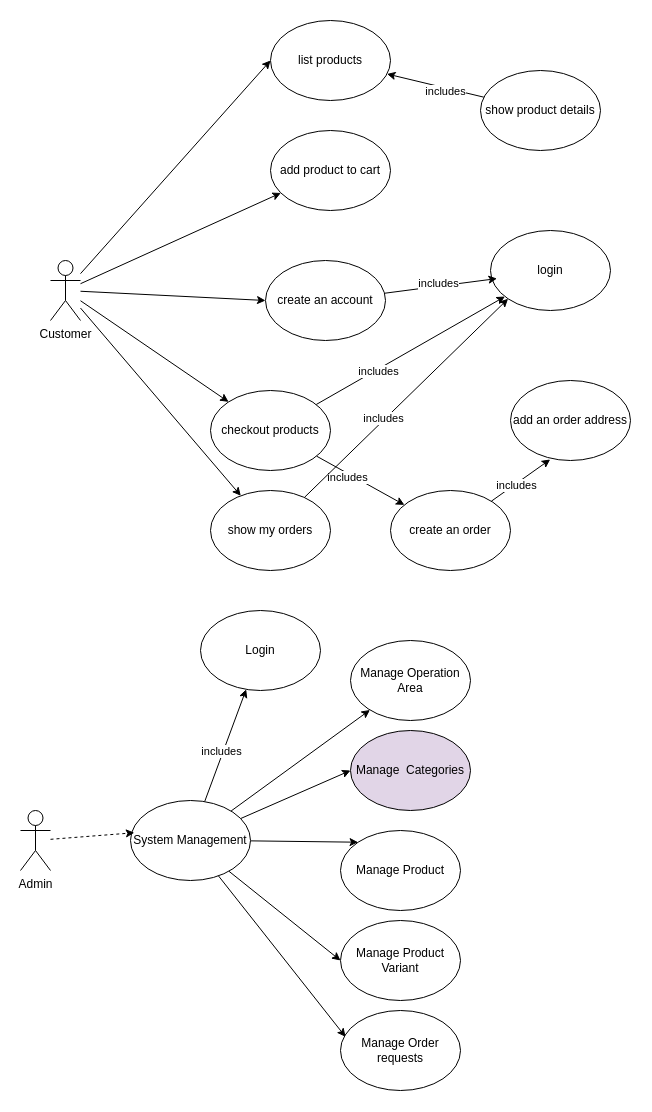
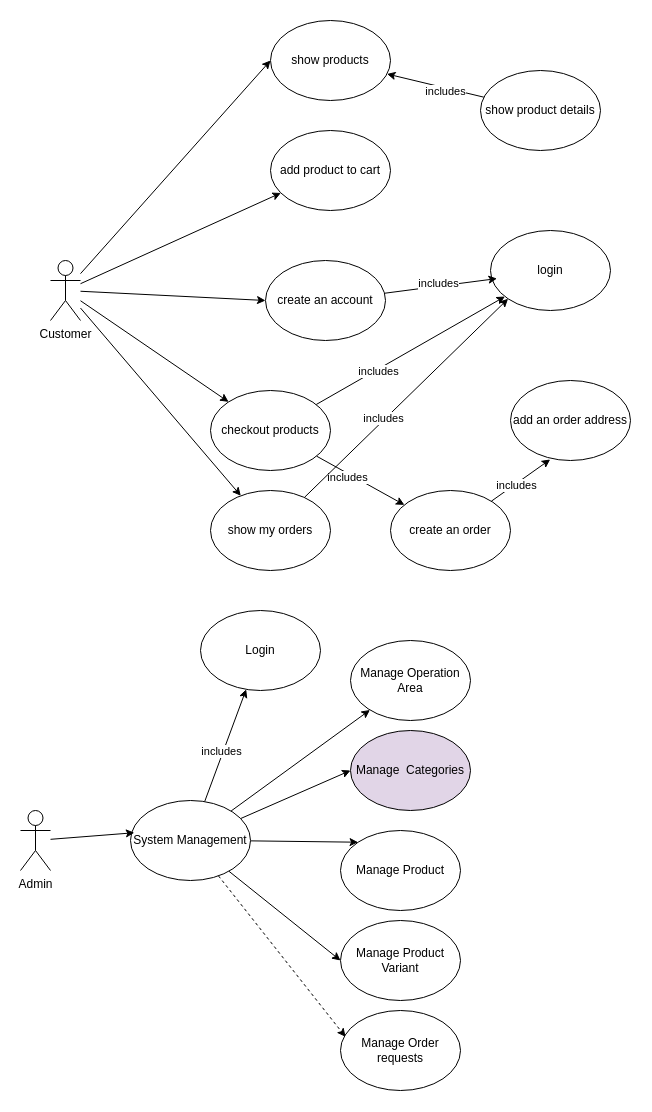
  <mxCell id="0" />
  <mxCell id="1" parent="0" />
  <mxCell id="2" style="edgeStyle=none;html=1;" edge="1" parent="1" source="6" target="12"><mxGeometry relative="1" as="geometry" /></mxCell>
  <mxCell id="3" style="edgeStyle=none;html=1;" edge="1" parent="1" source="6" target="17"><mxGeometry relative="1" as="geometry" /></mxCell>
  <mxCell id="4" style="edgeStyle=none;html=1;" edge="1" parent="1" source="6" target="20"><mxGeometry relative="1" as="geometry" /></mxCell>
  <mxCell id="5" style="edgeStyle=none;html=1;entryX=0;entryY=0.5;entryDx=0;entryDy=0;" edge="1" parent="1" source="6" target="22"><mxGeometry relative="1" as="geometry" /></mxCell>
  <mxCell id="6" value="Customer" style="shape=umlActor;verticalLabelPosition=bottom;verticalAlign=top;html=1;outlineConnect=0;" vertex="1" parent="1"><mxGeometry x="50" y="260" width="30" height="60" as="geometry" /></mxCell>
  <mxCell id="7" style="edgeStyle=none;html=1;entryX=0;entryY=0.5;entryDx=0;entryDy=0;" edge="1" parent="1" source="6" target="8"><mxGeometry relative="1" as="geometry"><mxPoint x="273.864" y="243.586" as="targetPoint" /></mxGeometry></mxCell>
- <mxCell id="8" value="list products" style="ellipse;whiteSpace=wrap;html=1;" vertex="1" parent="1"><mxGeometry x="270" y="20" width="120" height="80" as="geometry" /></mxCell>
+ <mxCell id="8" value="show products" style="ellipse;whiteSpace=wrap;html=1;" vertex="1" parent="1"><mxGeometry x="270" y="20" width="120" height="80" as="geometry" /></mxCell>
  <mxCell id="9" style="edgeStyle=none;html=1;" edge="1" parent="1" source="11" target="8"><mxGeometry relative="1" as="geometry" /></mxCell>
  <mxCell id="10" value="includes" style="edgeLabel;html=1;align=center;verticalAlign=middle;resizable=0;points=[];" vertex="1" connectable="0" parent="9"><mxGeometry x="-0.226" y="3" relative="1" as="geometry"><mxPoint as="offset" /></mxGeometry></mxCell>
  <mxCell id="11" value="show product details" style="ellipse;whiteSpace=wrap;html=1;" vertex="1" parent="1"><mxGeometry x="480" y="70" width="120" height="80" as="geometry" /></mxCell>
  <mxCell id="12" value="add product to cart" style="ellipse;whiteSpace=wrap;html=1;" vertex="1" parent="1"><mxGeometry x="270" y="130" width="120" height="80" as="geometry" /></mxCell>
  <mxCell id="13" style="edgeStyle=none;html=1;" edge="1" parent="1" source="17" target="21"><mxGeometry relative="1" as="geometry" /></mxCell>
  <mxCell id="14" value="includes" style="edgeLabel;html=1;align=center;verticalAlign=middle;resizable=0;points=[];" vertex="1" connectable="0" parent="13"><mxGeometry x="-0.431" y="3" relative="1" as="geometry"><mxPoint x="10" as="offset" /></mxGeometry></mxCell>
  <mxCell id="15" style="edgeStyle=none;html=1;" edge="1" parent="1" source="17" target="24"><mxGeometry relative="1" as="geometry" /></mxCell>
  <mxCell id="16" value="includes" style="edgeLabel;html=1;align=center;verticalAlign=middle;resizable=0;points=[];" vertex="1" connectable="0" parent="15"><mxGeometry x="-0.272" y="-3" relative="1" as="geometry"><mxPoint as="offset" /></mxGeometry></mxCell>
  <mxCell id="17" value="checkout products" style="ellipse;whiteSpace=wrap;html=1;" vertex="1" parent="1"><mxGeometry x="210" y="390" width="120" height="80" as="geometry" /></mxCell>
  <mxCell id="18" style="edgeStyle=none;html=1;entryX=0;entryY=1;entryDx=0;entryDy=0;" edge="1" parent="1" source="20" target="21"><mxGeometry relative="1" as="geometry" /></mxCell>
  <mxCell id="19" value="includes" style="edgeLabel;html=1;align=center;verticalAlign=middle;resizable=0;points=[];" vertex="1" connectable="0" parent="18"><mxGeometry x="-0.212" y="2" relative="1" as="geometry"><mxPoint as="offset" /></mxGeometry></mxCell>
  <mxCell id="20" value="show my orders" style="ellipse;whiteSpace=wrap;html=1;" vertex="1" parent="1"><mxGeometry x="210" y="490" width="120" height="80" as="geometry" /></mxCell>
  <mxCell id="21" value="login" style="ellipse;whiteSpace=wrap;html=1;" vertex="1" parent="1"><mxGeometry x="490" y="230" width="120" height="80" as="geometry" /></mxCell>
  <mxCell id="22" value="create an account" style="ellipse;whiteSpace=wrap;html=1;" vertex="1" parent="1"><mxGeometry x="265" y="260" width="120" height="80" as="geometry" /></mxCell>
  <mxCell id="23" value="add an order address" style="ellipse;whiteSpace=wrap;html=1;" vertex="1" parent="1"><mxGeometry x="510" y="380" width="120" height="80" as="geometry" /></mxCell>
  <mxCell id="24" value="create an order" style="ellipse;whiteSpace=wrap;html=1;" vertex="1" parent="1"><mxGeometry x="390" y="490" width="120" height="80" as="geometry" /></mxCell>
  <mxCell id="25" style="edgeStyle=none;html=1;entryX=0.331;entryY=0.987;entryDx=0;entryDy=0;entryPerimeter=0;" edge="1" parent="1" source="24" target="23"><mxGeometry relative="1" as="geometry"><mxPoint x="385" y="484" as="sourcePoint" /><mxPoint x="570" y="460" as="targetPoint" /></mxGeometry></mxCell>
  <mxCell id="26" value="includes" style="edgeLabel;html=1;align=center;verticalAlign=middle;resizable=0;points=[];" vertex="1" connectable="0" parent="25"><mxGeometry x="-0.183" y="-1" relative="1" as="geometry"><mxPoint as="offset" /></mxGeometry></mxCell>
  <mxCell id="27" style="edgeStyle=none;html=1;entryX=0.054;entryY=0.601;entryDx=0;entryDy=0;entryPerimeter=0;" edge="1" parent="1" source="22" target="21"><mxGeometry relative="1" as="geometry" /></mxCell>
  <mxCell id="28" value="includes" style="edgeLabel;html=1;align=center;verticalAlign=middle;resizable=0;points=[];" vertex="1" connectable="0" parent="27"><mxGeometry x="-0.07" y="3" relative="1" as="geometry"><mxPoint x="1" as="offset" /></mxGeometry></mxCell>
  <mxCell id="29" value="Admin" style="shape=umlActor;verticalLabelPosition=bottom;verticalAlign=top;html=1;outlineConnect=0;" vertex="1" parent="1"><mxGeometry x="20" y="810" width="30" height="60" as="geometry" /></mxCell>
  <mxCell id="30" value="Manage Operation Area" style="ellipse;whiteSpace=wrap;html=1;" vertex="1" parent="1"><mxGeometry x="350" y="640" width="120" height="80" as="geometry" /></mxCell>
  <mxCell id="31" value="Manage Product" style="ellipse;whiteSpace=wrap;html=1;" vertex="1" parent="1"><mxGeometry x="340" y="830" width="120" height="80" as="geometry" /></mxCell>
  <mxCell id="32" value="Manage Product Variant" style="ellipse;whiteSpace=wrap;html=1;" vertex="1" parent="1"><mxGeometry x="340" y="920" width="120" height="80" as="geometry" /></mxCell>
  <mxCell id="33" value="Manage Order requests" style="ellipse;whiteSpace=wrap;html=1;" vertex="1" parent="1"><mxGeometry x="340" y="1010" width="120" height="80" as="geometry" /></mxCell>
  <mxCell id="34" value="Manage&amp;nbsp; Categories" style="ellipse;whiteSpace=wrap;html=1;fillColor=#e1d5e7;" vertex="1" parent="1"><mxGeometry x="350" y="730" width="120" height="80" as="geometry" /></mxCell>
  <mxCell id="35" value="Login" style="ellipse;whiteSpace=wrap;html=1;" vertex="1" parent="1"><mxGeometry x="200" y="610" width="120" height="80" as="geometry" /></mxCell>
  <mxCell id="36" style="edgeStyle=none;html=1;" edge="1" parent="1" source="42" target="35"><mxGeometry relative="1" as="geometry" /></mxCell>
  <mxCell id="37" value="includes" style="edgeLabel;html=1;align=center;verticalAlign=middle;resizable=0;points=[];" vertex="1" connectable="0" parent="36"><mxGeometry x="-0.115" y="2" relative="1" as="geometry"><mxPoint as="offset" /></mxGeometry></mxCell>
  <mxCell id="38" style="edgeStyle=none;html=1;" edge="1" parent="1" source="42" target="30"><mxGeometry relative="1" as="geometry" /></mxCell>
  <mxCell id="39" style="edgeStyle=none;html=1;entryX=0;entryY=0.5;entryDx=0;entryDy=0;" edge="1" parent="1" source="42" target="34"><mxGeometry relative="1" as="geometry" /></mxCell>
  <mxCell id="40" style="edgeStyle=none;html=1;entryX=0;entryY=0;entryDx=0;entryDy=0;" edge="1" parent="1" source="42" target="31"><mxGeometry relative="1" as="geometry" /></mxCell>
  <mxCell id="41" style="edgeStyle=none;html=1;entryX=0;entryY=0.5;entryDx=0;entryDy=0;" edge="1" parent="1" source="42" target="32"><mxGeometry relative="1" as="geometry" /></mxCell>
  <mxCell id="42" value="System Management" style="ellipse;whiteSpace=wrap;html=1;" vertex="1" parent="1"><mxGeometry x="130" y="800" width="120" height="80" as="geometry" /></mxCell>
- <mxCell id="43" style="edgeStyle=none;html=1;entryX=0.032;entryY=0.403;entryDx=0;entryDy=0;entryPerimeter=0;dashed=1;" edge="1" parent="1" source="29" target="42"><mxGeometry relative="1" as="geometry" /></mxCell>
- <mxCell id="44" style="edgeStyle=none;html=1;entryX=0.042;entryY=0.329;entryDx=0;entryDy=0;entryPerimeter=0;" edge="1" parent="1" source="42" target="33"><mxGeometry relative="1" as="geometry" /></mxCell>
+ <mxCell id="43" style="edgeStyle=none;html=1;entryX=0.032;entryY=0.403;entryDx=0;entryDy=0;entryPerimeter=0;" edge="1" parent="1" source="29" target="42"><mxGeometry relative="1" as="geometry" /></mxCell>
+ <mxCell id="44" style="edgeStyle=none;html=1;entryX=0.042;entryY=0.329;entryDx=0;entryDy=0;entryPerimeter=0;dashed=1;" edge="1" parent="1" source="42" target="33"><mxGeometry relative="1" as="geometry" /></mxCell>
